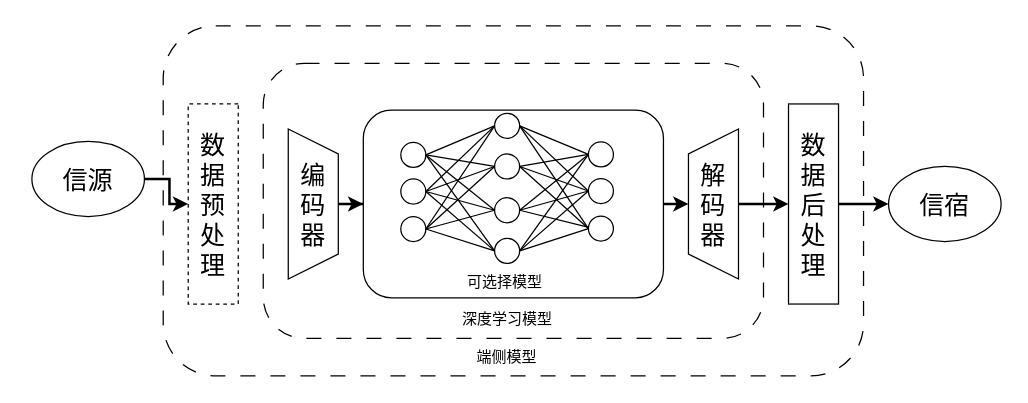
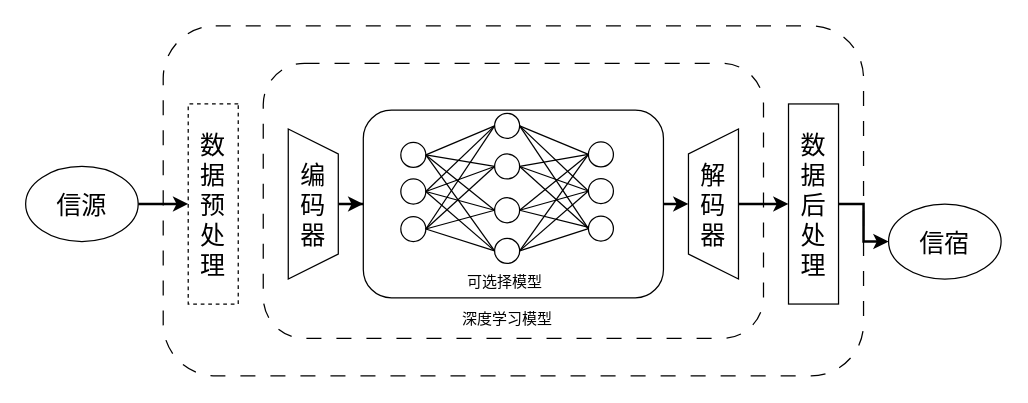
  <mxCell id="0" />
  <mxCell id="1" parent="0" />
  <mxCell id="2" value="" style="rounded=1;whiteSpace=wrap;html=1;dashed=1;dashPattern=12 12;" vertex="1" parent="1"><mxGeometry x="130" y="20" width="560" height="280" as="geometry" /></mxCell>
  <mxCell id="3" value="" style="rounded=1;whiteSpace=wrap;html=1;dashed=1;dashPattern=12 12;" vertex="1" parent="1"><mxGeometry x="210" y="50" width="400" height="220" as="geometry" /></mxCell>
  <mxCell id="4" value="" style="rounded=1;whiteSpace=wrap;html=1;" vertex="1" parent="1"><mxGeometry x="290" y="87.5" width="240" height="150" as="geometry" /></mxCell>
  <mxCell id="5" style="edgeStyle=orthogonalEdgeStyle;rounded=0;orthogonalLoop=1;jettySize=auto;html=1;entryX=0;entryY=0.5;entryDx=0;entryDy=0;strokeWidth=2;" edge="1" parent="1" source="6" target="7"><mxGeometry relative="1" as="geometry" /></mxCell>
- <mxCell id="6" value="&lt;font style=&quot;font-size: 20px;&quot;&gt;信源&lt;/font&gt;" style="ellipse;whiteSpace=wrap;html=1;aspect=fixed;flipV=1;flipH=1;" vertex="1" parent="1"><mxGeometry x="25" y="112.5" width="90" height="60" as="geometry" /></mxCell>
+ <mxCell id="6" value="&lt;font style=&quot;font-size: 20px;&quot;&gt;信源&lt;/font&gt;" style="ellipse;whiteSpace=wrap;html=1;aspect=fixed;flipV=1;flipH=1;" vertex="1" parent="1"><mxGeometry x="20" y="132.5" width="90" height="60" as="geometry" /></mxCell>
  <mxCell id="7" value="&lt;font style=&quot;font-size: 20px;&quot; face=&quot;Helvetica&quot;&gt;数据预处理&lt;/font&gt;" style="rounded=0;whiteSpace=wrap;html=1;flipH=1;flipV=0;direction=east;container=0;dashed=1;" vertex="1" parent="1"><mxGeometry x="150" y="82.5" width="40" height="160" as="geometry" /></mxCell>
  <mxCell id="8" style="edgeStyle=orthogonalEdgeStyle;rounded=0;orthogonalLoop=1;jettySize=auto;html=1;entryX=0;entryY=0.5;entryDx=0;entryDy=0;strokeWidth=2;" edge="1" parent="1" source="9" target="4"><mxGeometry relative="1" as="geometry" /></mxCell>
  <mxCell id="9" value="&lt;font style=&quot;font-size: 20px;&quot;&gt;编码器&lt;/font&gt;" style="shape=trapezoid;perimeter=trapezoidPerimeter;whiteSpace=wrap;html=1;fixedSize=1;direction=south;" vertex="1" parent="1"><mxGeometry x="230" y="102.5" width="40" height="120" as="geometry" /></mxCell>
  <mxCell id="10" style="edgeStyle=orthogonalEdgeStyle;rounded=0;orthogonalLoop=1;jettySize=auto;html=1;entryX=0;entryY=0.5;entryDx=0;entryDy=0;strokeWidth=2;" edge="1" parent="1" source="11" target="18"><mxGeometry relative="1" as="geometry" /></mxCell>
  <mxCell id="11" value="&lt;font style=&quot;font-size: 20px;&quot;&gt;解码器&lt;/font&gt;" style="shape=trapezoid;perimeter=trapezoidPerimeter;whiteSpace=wrap;html=1;fixedSize=1;direction=north;" vertex="1" parent="1"><mxGeometry x="550" y="102.5" width="40" height="120" as="geometry" /></mxCell>
  <mxCell id="12" value="" style="ellipse;whiteSpace=wrap;html=1;aspect=fixed;" vertex="1" parent="1"><mxGeometry x="395" y="90" width="20" height="20" as="geometry" /></mxCell>
  <mxCell id="13" value="" style="ellipse;whiteSpace=wrap;html=1;aspect=fixed;" vertex="1" parent="1"><mxGeometry x="395" y="122.5" width="20" height="20" as="geometry" /></mxCell>
  <mxCell id="14" value="" style="ellipse;whiteSpace=wrap;html=1;aspect=fixed;" vertex="1" parent="1"><mxGeometry x="395" y="157.5" width="20" height="20" as="geometry" /></mxCell>
  <mxCell id="15" value="" style="ellipse;whiteSpace=wrap;html=1;aspect=fixed;" vertex="1" parent="1"><mxGeometry x="395" y="190" width="20" height="20" as="geometry" /></mxCell>
- <mxCell id="16" value="&lt;font style=&quot;font-size: 20px;&quot;&gt;信宿&lt;/font&gt;" style="ellipse;whiteSpace=wrap;html=1;aspect=fixed;flipV=1;flipH=1;" vertex="1" parent="1"><mxGeometry x="710" y="132.5" width="90" height="60" as="geometry" /></mxCell>
+ <mxCell id="16" value="&lt;font style=&quot;font-size: 20px;&quot;&gt;信宿&lt;/font&gt;" style="ellipse;whiteSpace=wrap;html=1;aspect=fixed;flipV=1;flipH=1;" vertex="1" parent="1"><mxGeometry x="710" y="162.5" width="90" height="60" as="geometry" /></mxCell>
  <mxCell id="17" style="edgeStyle=orthogonalEdgeStyle;rounded=0;orthogonalLoop=1;jettySize=auto;html=1;entryX=0;entryY=0.5;entryDx=0;entryDy=0;strokeWidth=2;" edge="1" parent="1" source="18" target="16"><mxGeometry relative="1" as="geometry" /></mxCell>
  <mxCell id="18" value="&lt;font style=&quot;font-size: 20px;&quot; face=&quot;Helvetica&quot;&gt;数据后处理&lt;/font&gt;" style="rounded=0;whiteSpace=wrap;html=1;flipH=1;flipV=0;direction=east;container=0;" vertex="1" parent="1"><mxGeometry x="630" y="82.5" width="40" height="160" as="geometry" /></mxCell>
  <mxCell id="19" value="" style="ellipse;whiteSpace=wrap;html=1;aspect=fixed;" vertex="1" parent="1"><mxGeometry x="320" y="113.25" width="20" height="20" as="geometry" /></mxCell>
  <mxCell id="20" value="" style="ellipse;whiteSpace=wrap;html=1;aspect=fixed;" vertex="1" parent="1"><mxGeometry x="320" y="142.5" width="20" height="20" as="geometry" /></mxCell>
  <mxCell id="21" value="" style="ellipse;whiteSpace=wrap;html=1;aspect=fixed;" vertex="1" parent="1"><mxGeometry x="320" y="172.5" width="20" height="20" as="geometry" /></mxCell>
  <mxCell id="22" value="" style="endArrow=none;html=1;rounded=0;exitX=1;exitY=0.5;exitDx=0;exitDy=0;entryX=0;entryY=0.5;entryDx=0;entryDy=0;" edge="1" parent="1" source="19" target="12"><mxGeometry width="50" height="50" relative="1" as="geometry"><mxPoint x="345" y="142.25" as="sourcePoint" /><mxPoint x="395" y="92.25" as="targetPoint" /></mxGeometry></mxCell>
  <mxCell id="23" value="" style="endArrow=none;html=1;rounded=0;exitX=1;exitY=0.5;exitDx=0;exitDy=0;entryX=0;entryY=0.5;entryDx=0;entryDy=0;" edge="1" parent="1" source="19" target="13"><mxGeometry width="50" height="50" relative="1" as="geometry"><mxPoint x="350" y="149" as="sourcePoint" /><mxPoint x="375" y="140" as="targetPoint" /></mxGeometry></mxCell>
  <mxCell id="24" value="" style="endArrow=none;html=1;rounded=0;exitX=1;exitY=0.5;exitDx=0;exitDy=0;entryX=0;entryY=0.5;entryDx=0;entryDy=0;" edge="1" parent="1" source="19" target="14"><mxGeometry width="50" height="50" relative="1" as="geometry"><mxPoint x="350" y="150" as="sourcePoint" /><mxPoint x="375" y="158" as="targetPoint" /></mxGeometry></mxCell>
  <mxCell id="25" value="" style="endArrow=none;html=1;rounded=0;exitX=1;exitY=0.5;exitDx=0;exitDy=0;entryX=0;entryY=0.5;entryDx=0;entryDy=0;" edge="1" parent="1" source="19" target="15"><mxGeometry width="50" height="50" relative="1" as="geometry"><mxPoint x="340" y="150" as="sourcePoint" /><mxPoint x="365" y="158" as="targetPoint" /></mxGeometry></mxCell>
  <mxCell id="26" value="" style="endArrow=none;html=1;rounded=0;exitX=1;exitY=0.5;exitDx=0;exitDy=0;entryX=0;entryY=0.5;entryDx=0;entryDy=0;" edge="1" parent="1" source="20" target="12"><mxGeometry width="50" height="50" relative="1" as="geometry"><mxPoint x="340" y="150" as="sourcePoint" /><mxPoint x="365" y="158" as="targetPoint" /></mxGeometry></mxCell>
  <mxCell id="27" value="" style="endArrow=none;html=1;rounded=0;exitX=1;exitY=0.5;exitDx=0;exitDy=0;entryX=0;entryY=0.5;entryDx=0;entryDy=0;" edge="1" parent="1" source="20" target="14"><mxGeometry width="50" height="50" relative="1" as="geometry"><mxPoint x="360" y="150" as="sourcePoint" /><mxPoint x="385" y="158" as="targetPoint" /></mxGeometry></mxCell>
  <mxCell id="28" value="" style="endArrow=none;html=1;rounded=0;exitX=1;exitY=0.5;exitDx=0;exitDy=0;entryX=0;entryY=0.5;entryDx=0;entryDy=0;" edge="1" parent="1" source="20" target="13"><mxGeometry width="50" height="50" relative="1" as="geometry"><mxPoint x="340" y="160" as="sourcePoint" /><mxPoint x="365" y="168" as="targetPoint" /></mxGeometry></mxCell>
  <mxCell id="29" value="" style="endArrow=none;html=1;rounded=0;exitX=1;exitY=0.5;exitDx=0;exitDy=0;entryX=0;entryY=0.5;entryDx=0;entryDy=0;" edge="1" parent="1" source="20" target="15"><mxGeometry width="50" height="50" relative="1" as="geometry"><mxPoint x="360" y="160" as="sourcePoint" /><mxPoint x="385" y="168" as="targetPoint" /></mxGeometry></mxCell>
  <mxCell id="30" value="" style="endArrow=none;html=1;rounded=0;exitX=1;exitY=0.5;exitDx=0;exitDy=0;entryX=0;entryY=0.5;entryDx=0;entryDy=0;" edge="1" parent="1" source="21" target="12"><mxGeometry width="50" height="50" relative="1" as="geometry"><mxPoint x="350" y="170" as="sourcePoint" /><mxPoint x="375" y="178" as="targetPoint" /></mxGeometry></mxCell>
  <mxCell id="31" value="" style="endArrow=none;html=1;rounded=0;exitX=1;exitY=0.5;exitDx=0;exitDy=0;entryX=0;entryY=0.5;entryDx=0;entryDy=0;" edge="1" parent="1" source="21" target="14"><mxGeometry width="50" height="50" relative="1" as="geometry"><mxPoint x="360" y="160" as="sourcePoint" /><mxPoint x="385" y="168" as="targetPoint" /></mxGeometry></mxCell>
  <mxCell id="32" value="" style="endArrow=none;html=1;rounded=0;exitX=1;exitY=0.5;exitDx=0;exitDy=0;entryX=0;entryY=0.5;entryDx=0;entryDy=0;" edge="1" parent="1" source="21" target="13"><mxGeometry width="50" height="50" relative="1" as="geometry"><mxPoint x="380" y="170" as="sourcePoint" /><mxPoint x="405" y="178" as="targetPoint" /></mxGeometry></mxCell>
  <mxCell id="33" value="" style="endArrow=none;html=1;rounded=0;exitX=1;exitY=0.5;exitDx=0;exitDy=0;entryX=0;entryY=0.5;entryDx=0;entryDy=0;" edge="1" parent="1" source="21" target="15"><mxGeometry width="50" height="50" relative="1" as="geometry"><mxPoint x="360" y="170" as="sourcePoint" /><mxPoint x="385" y="178" as="targetPoint" /></mxGeometry></mxCell>
  <mxCell id="34" value="" style="ellipse;whiteSpace=wrap;html=1;aspect=fixed;" vertex="1" parent="1"><mxGeometry x="470" y="112.87" width="20" height="20" as="geometry" /></mxCell>
  <mxCell id="35" value="" style="ellipse;whiteSpace=wrap;html=1;aspect=fixed;" vertex="1" parent="1"><mxGeometry x="470" y="142.12" width="20" height="20" as="geometry" /></mxCell>
  <mxCell id="36" value="" style="ellipse;whiteSpace=wrap;html=1;aspect=fixed;" vertex="1" parent="1"><mxGeometry x="470" y="172.12" width="20" height="20" as="geometry" /></mxCell>
  <mxCell id="37" value="" style="endArrow=none;html=1;rounded=0;exitX=1;exitY=0.5;exitDx=0;exitDy=0;entryX=0;entryY=0.5;entryDx=0;entryDy=0;" edge="1" parent="1" source="12" target="35"><mxGeometry width="50" height="50" relative="1" as="geometry"><mxPoint x="410" y="144" as="sourcePoint" /><mxPoint x="465" y="120" as="targetPoint" /></mxGeometry></mxCell>
  <mxCell id="38" value="" style="endArrow=none;html=1;rounded=0;exitX=1;exitY=0.5;exitDx=0;exitDy=0;entryX=0;entryY=0.5;entryDx=0;entryDy=0;" edge="1" parent="1" source="12" target="34"><mxGeometry width="50" height="50" relative="1" as="geometry"><mxPoint x="450" y="140" as="sourcePoint" /><mxPoint x="505" y="193" as="targetPoint" /></mxGeometry></mxCell>
  <mxCell id="39" value="" style="endArrow=none;html=1;rounded=0;exitX=1;exitY=0.5;exitDx=0;exitDy=0;entryX=0;entryY=0.5;entryDx=0;entryDy=0;" edge="1" parent="1" source="12" target="36"><mxGeometry width="50" height="50" relative="1" as="geometry"><mxPoint x="450" y="120" as="sourcePoint" /><mxPoint x="505" y="143" as="targetPoint" /></mxGeometry></mxCell>
  <mxCell id="40" value="" style="endArrow=none;html=1;rounded=0;exitX=1;exitY=0.5;exitDx=0;exitDy=0;entryX=0;entryY=0.5;entryDx=0;entryDy=0;" edge="1" parent="1" source="13" target="34"><mxGeometry width="50" height="50" relative="1" as="geometry"><mxPoint x="440" y="160" as="sourcePoint" /><mxPoint x="495" y="243" as="targetPoint" /></mxGeometry></mxCell>
  <mxCell id="41" value="" style="endArrow=none;html=1;rounded=0;exitX=1;exitY=0.5;exitDx=0;exitDy=0;entryX=0;entryY=0.5;entryDx=0;entryDy=0;" edge="1" parent="1" source="13" target="35"><mxGeometry width="50" height="50" relative="1" as="geometry"><mxPoint x="440" y="140" as="sourcePoint" /><mxPoint x="495" y="130" as="targetPoint" /></mxGeometry></mxCell>
  <mxCell id="42" value="" style="endArrow=none;html=1;rounded=0;exitX=1;exitY=0.5;exitDx=0;exitDy=0;entryX=0;entryY=0.5;entryDx=0;entryDy=0;" edge="1" parent="1" source="13" target="36"><mxGeometry width="50" height="50" relative="1" as="geometry"><mxPoint x="480" y="180" as="sourcePoint" /><mxPoint x="535" y="170" as="targetPoint" /></mxGeometry></mxCell>
  <mxCell id="43" value="" style="endArrow=none;html=1;rounded=0;exitX=1;exitY=0.5;exitDx=0;exitDy=0;entryX=0;entryY=0.5;entryDx=0;entryDy=0;" edge="1" parent="1" source="14" target="34"><mxGeometry width="50" height="50" relative="1" as="geometry"><mxPoint x="500" y="200" as="sourcePoint" /><mxPoint x="555" y="190" as="targetPoint" /></mxGeometry></mxCell>
  <mxCell id="44" value="" style="endArrow=none;html=1;rounded=0;exitX=1;exitY=0.5;exitDx=0;exitDy=0;entryX=0;entryY=0.5;entryDx=0;entryDy=0;" edge="1" parent="1" source="14" target="35"><mxGeometry width="50" height="50" relative="1" as="geometry"><mxPoint x="440" y="206" as="sourcePoint" /><mxPoint x="495" y="160" as="targetPoint" /></mxGeometry></mxCell>
  <mxCell id="45" value="" style="endArrow=none;html=1;rounded=0;exitX=1;exitY=0.5;exitDx=0;exitDy=0;entryX=0;entryY=0.5;entryDx=0;entryDy=0;" edge="1" parent="1" source="15" target="36"><mxGeometry width="50" height="50" relative="1" as="geometry"><mxPoint x="470" y="226" as="sourcePoint" /><mxPoint x="525" y="180" as="targetPoint" /></mxGeometry></mxCell>
  <mxCell id="46" value="" style="endArrow=none;html=1;rounded=0;entryX=0;entryY=0.5;entryDx=0;entryDy=0;exitX=1;exitY=0.5;exitDx=0;exitDy=0;" edge="1" parent="1" source="15" target="35"><mxGeometry width="50" height="50" relative="1" as="geometry"><mxPoint x="420" y="210" as="sourcePoint" /><mxPoint x="505" y="190" as="targetPoint" /></mxGeometry></mxCell>
  <mxCell id="47" value="" style="endArrow=none;html=1;rounded=0;exitX=1;exitY=0.5;exitDx=0;exitDy=0;entryX=0;entryY=0.5;entryDx=0;entryDy=0;" edge="1" parent="1" source="15" target="34"><mxGeometry width="50" height="50" relative="1" as="geometry"><mxPoint x="430" y="228" as="sourcePoint" /><mxPoint x="470" y="140" as="targetPoint" /></mxGeometry></mxCell>
  <mxCell id="48" value="" style="endArrow=none;html=1;rounded=0;exitX=1;exitY=0.5;exitDx=0;exitDy=0;entryX=-0.024;entryY=0.445;entryDx=0;entryDy=0;entryPerimeter=0;" edge="1" parent="1" source="14" target="36"><mxGeometry width="50" height="50" relative="1" as="geometry"><mxPoint x="420" y="185" as="sourcePoint" /><mxPoint x="475" y="170" as="targetPoint" /></mxGeometry></mxCell>
  <mxCell id="49" value="深度学习模型" style="text;html=1;align=center;verticalAlign=middle;whiteSpace=wrap;rounded=0;" vertex="1" parent="1"><mxGeometry x="367.5" y="240" width="75" height="30" as="geometry" /></mxCell>
- <mxCell id="50" value="端侧模型" style="text;html=1;align=center;verticalAlign=middle;whiteSpace=wrap;rounded=0;" vertex="1" parent="1"><mxGeometry x="375" y="270" width="60" height="30" as="geometry" /></mxCell>
  <mxCell id="51" value="可选择模型" style="text;html=1;align=center;verticalAlign=middle;whiteSpace=wrap;rounded=0;" vertex="1" parent="1"><mxGeometry x="366" y="210" width="75" height="30" as="geometry" /></mxCell>
  <mxCell id="52" value="" style="endArrow=classic;html=1;rounded=0;entryX=0.5;entryY=0;entryDx=0;entryDy=0;exitX=1;exitY=0.5;exitDx=0;exitDy=0;strokeWidth=2;" edge="1" parent="1" source="4" target="11"><mxGeometry width="50" height="50" relative="1" as="geometry"><mxPoint x="530" y="170" as="sourcePoint" /><mxPoint x="580" y="120" as="targetPoint" /></mxGeometry></mxCell>
